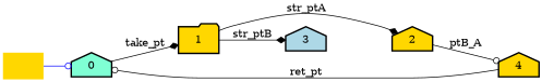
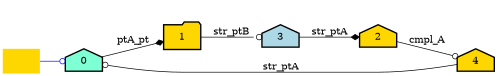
  digraph {
    rankdir=LR
    node [constraint=false fillcolor=gold peripheries=1 shape=house style="bold,filled"]
    edge [arrowhead=diamond]
    n1 [fillcolor=aquamarine label=0]
    n2 [label=1 shape=folder]
    n3 [label=2]
    n4 [fillcolor=lightblue label=3]
    n5 [label=4]
    " " [shape=plaintext peripheries=""]
-   n1 -> n2 [label=take_pt]
-   n2 -> n3 [label=str_ptA]
-   n2 -> n4 [label=str_ptB]
-   n3 -> n5 [arrowhead=odot label=ptB_A]
-   n5 -> n1 [arrowhead=odot label=ret_pt]
+   n1 -> n2 [label=ptA_pt]
+   n4 -> n3 [label=str_ptA]
+   n2 -> n4 [arrowhead=odot label=str_ptB]
+   n3 -> n5 [arrowhead=odot label=cmpl_A]
+   n5 -> n1 [arrowhead=odot label=str_ptA]
    " " -> n1 [arrowhead=odot color=blue]
  }
